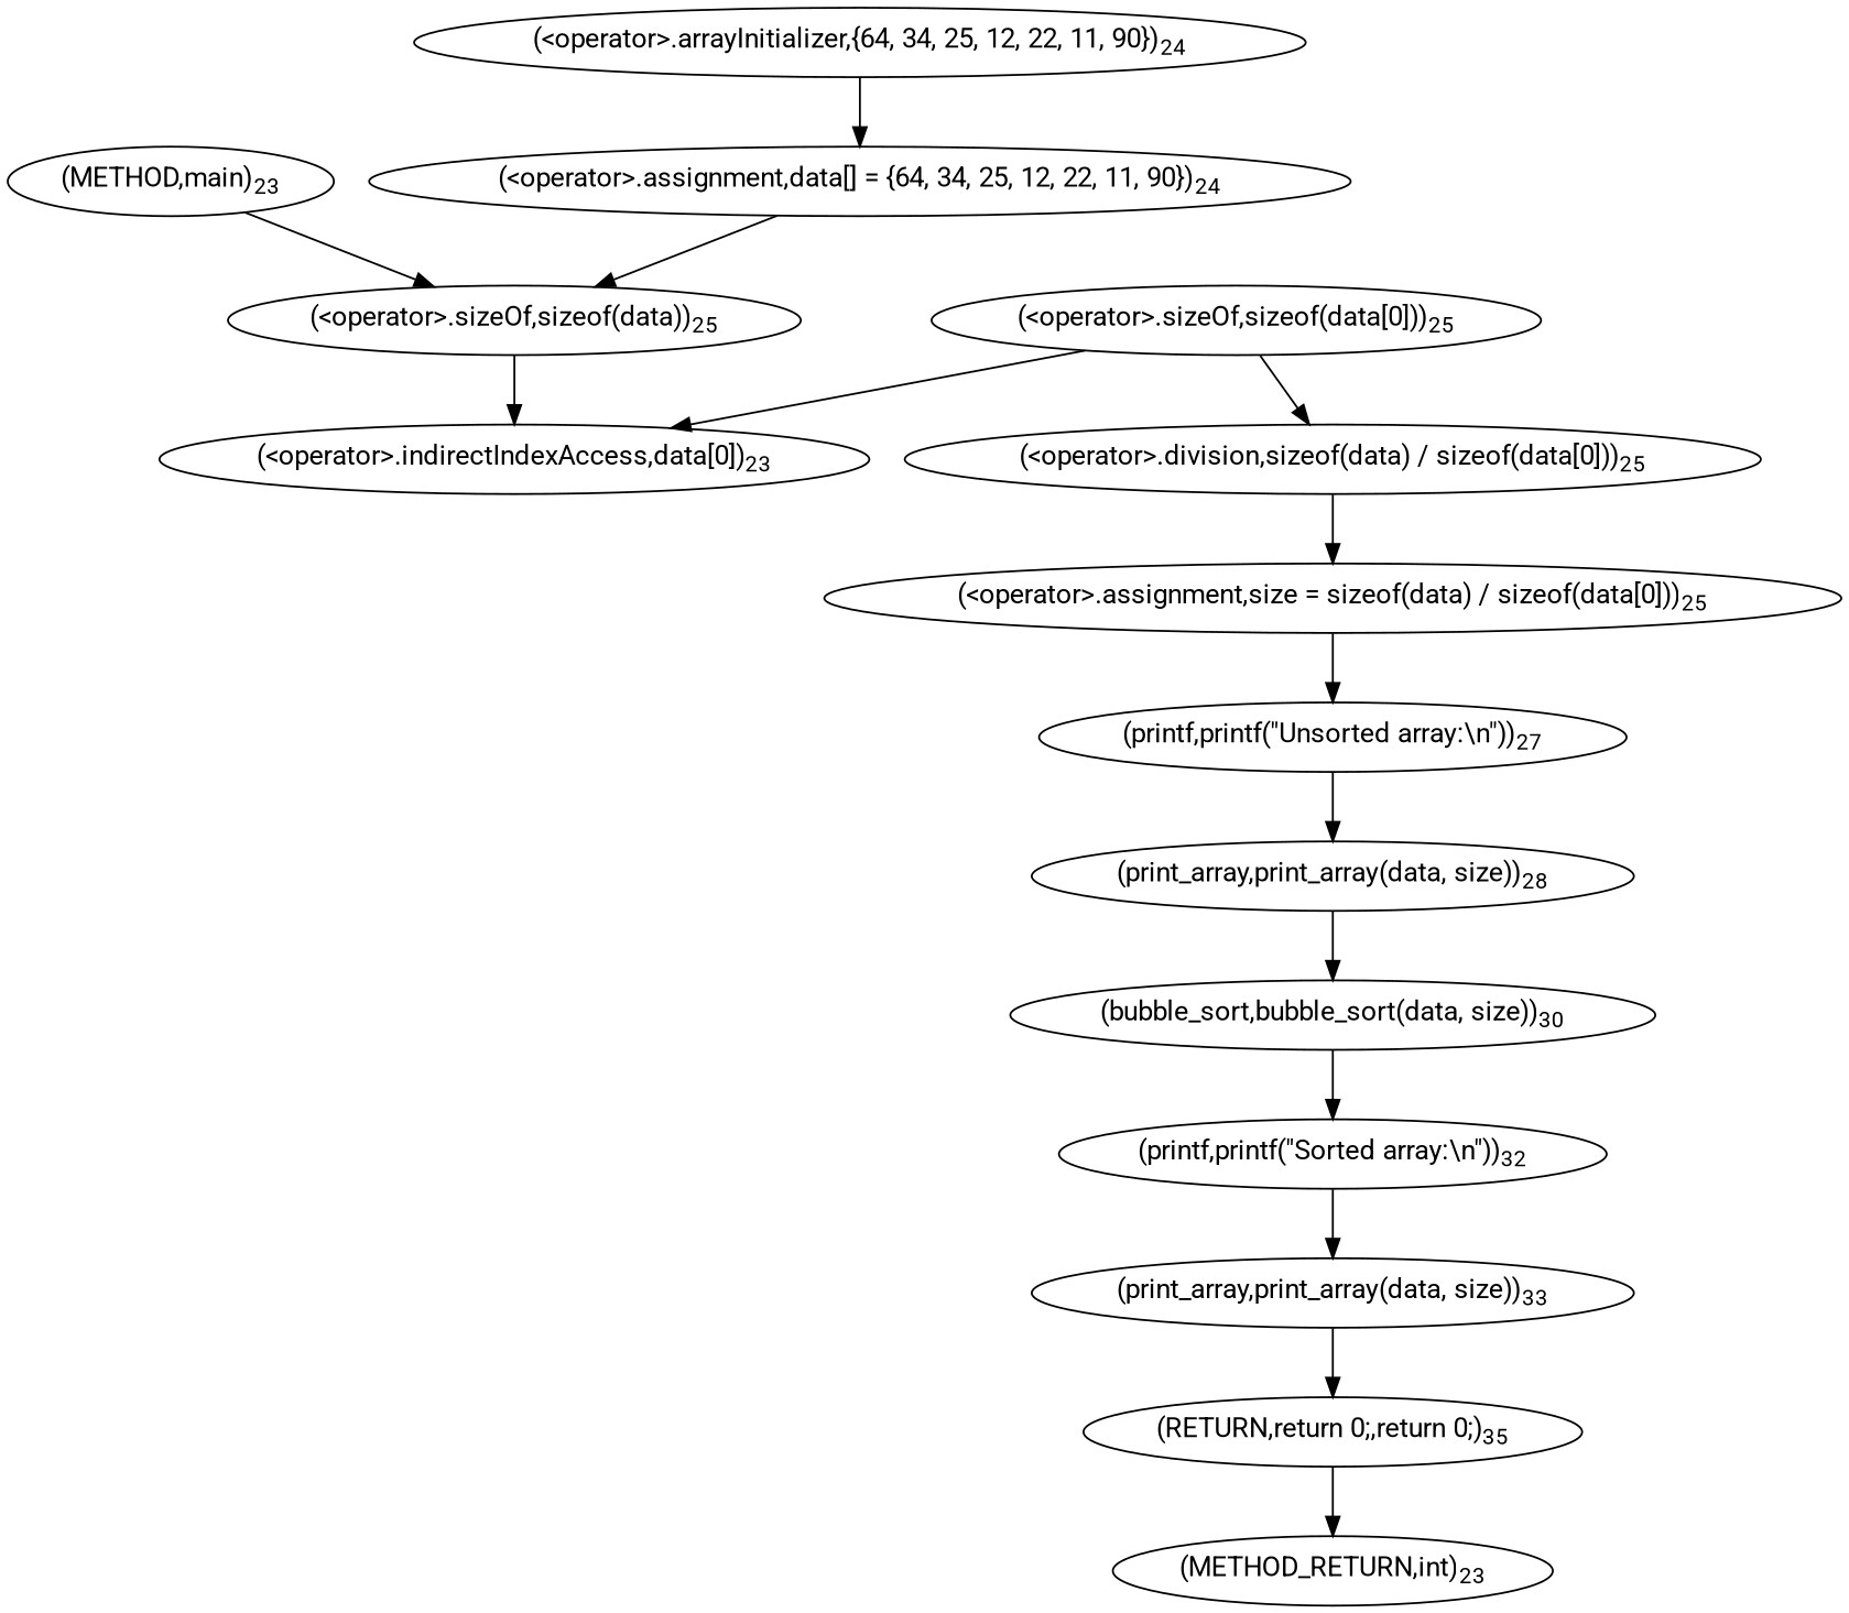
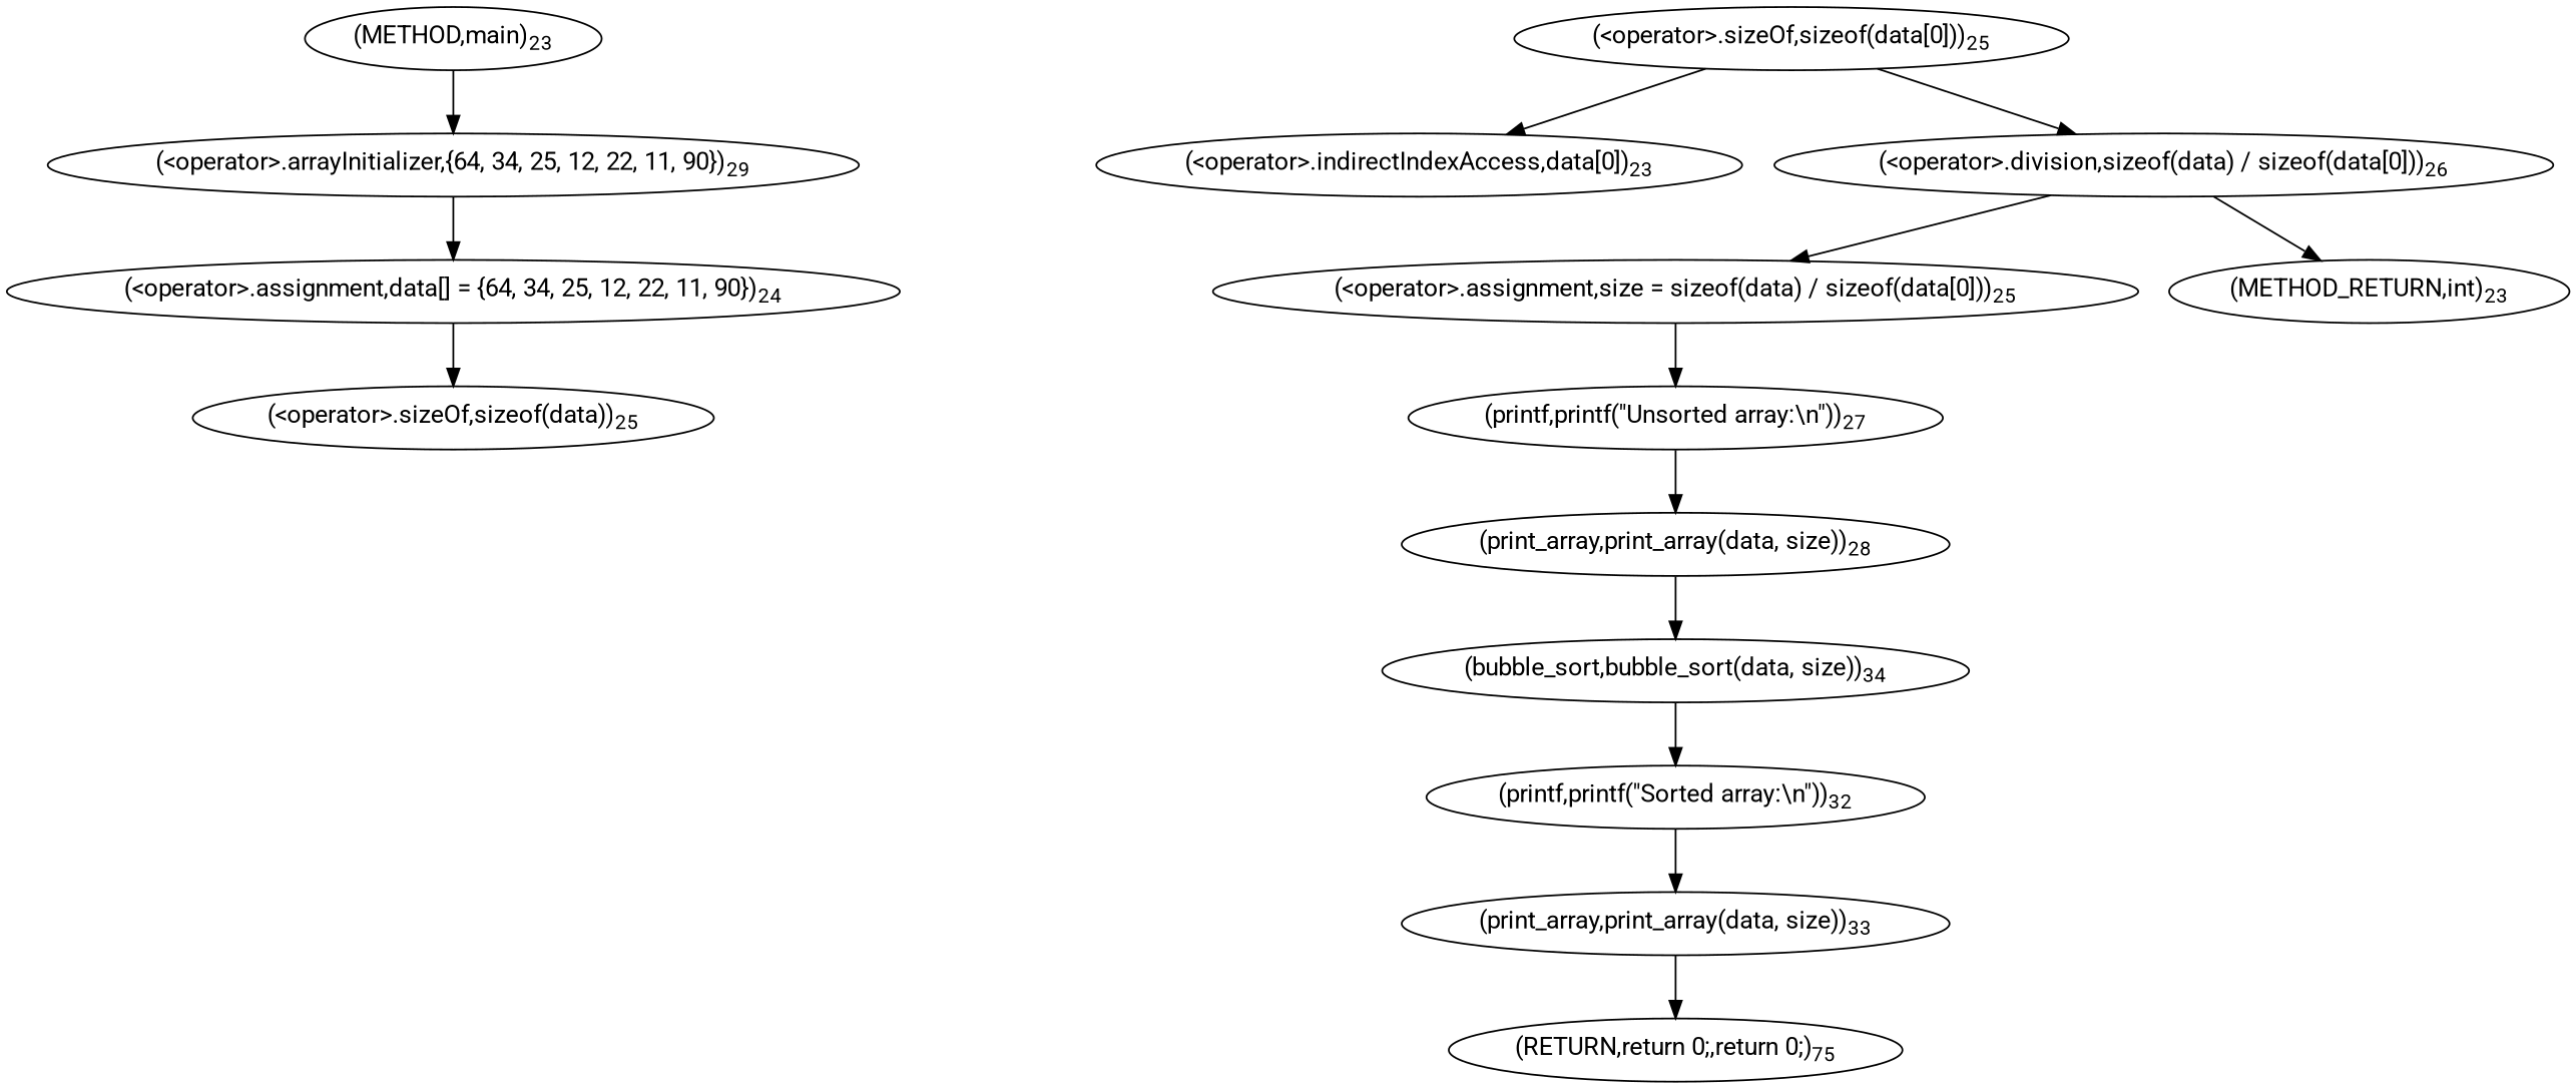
  digraph {
    fontname=Roboto
    node [fontname=Roboto]
    edge [fontname=Roboto]
    n1 [label=<(&lt;operator&gt;.assignment,data[] = {64, 34, 25, 12, 22, 11, 90})<SUB>24</SUB>>]
    n2 [label=<(&lt;operator&gt;.sizeOf,sizeof(data))<SUB>25</SUB>>]
    n3 [label=<(&lt;operator&gt;.indirectIndexAccess,data[0])<SUB>23</SUB>>]
    n4 [label=<(&lt;operator&gt;.assignment,size = sizeof(data) / sizeof(data[0]))<SUB>25</SUB>>]
    n5 [label=<(printf,printf(&quot;Unsorted array:\n&quot;))<SUB>27</SUB>>]
    n6 [label=<(print_array,print_array(data, size))<SUB>28</SUB>>]
-   n7 [label=<(bubble_sort,bubble_sort(data, size))<SUB>30</SUB>>]
+   n7 [label=<(bubble_sort,bubble_sort(data, size))<SUB>34</SUB>>]
    n8 [label=<(printf,printf(&quot;Sorted array:\n&quot;))<SUB>32</SUB>>]
    n9 [label=<(print_array,print_array(data, size))<SUB>33</SUB>>]
-   n10 [label=<(RETURN,return 0;,return 0;)<SUB>35</SUB>>]
+   n10 [label=<(RETURN,return 0;,return 0;)<SUB>75</SUB>>]
    n11 [label=<(METHOD_RETURN,int)<SUB>23</SUB>>]
-   n12 [label=<(&lt;operator&gt;.arrayInitializer,{64, 34, 25, 12, 22, 11, 90})<SUB>24</SUB>>]
-   n13 [label=<(&lt;operator&gt;.division,sizeof(data) / sizeof(data[0]))<SUB>25</SUB>>]
+   n12 [label=<(&lt;operator&gt;.arrayInitializer,{64, 34, 25, 12, 22, 11, 90})<SUB>29</SUB>>]
+   n13 [label=<(&lt;operator&gt;.division,sizeof(data) / sizeof(data[0]))<SUB>26</SUB>>]
    n14 [label=<(&lt;operator&gt;.sizeOf,sizeof(data[0]))<SUB>25</SUB>>]
    n15 [label=<(METHOD,main)<SUB>23</SUB>>]
    n1 -> n2
-   n2 -> n3
    n4 -> n5
    n5 -> n6
    n6 -> n7
    n7 -> n8
    n8 -> n9
    n9 -> n10
-   n10 -> n11
+   n13 -> n11
    n12 -> n1
    n13 -> n4
    n14 -> n3
    n14 -> n13
-   n15 -> n2
+   n15 -> n12
  }
